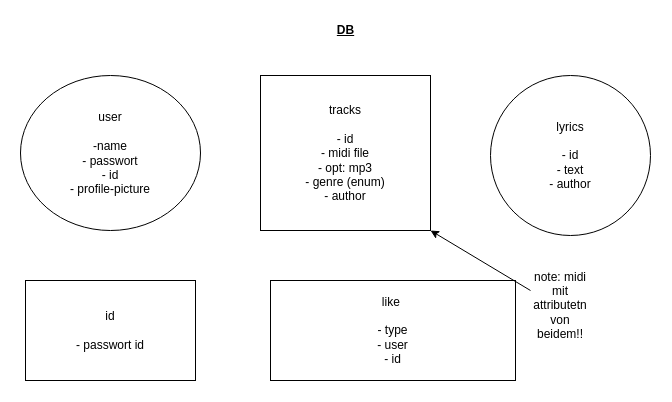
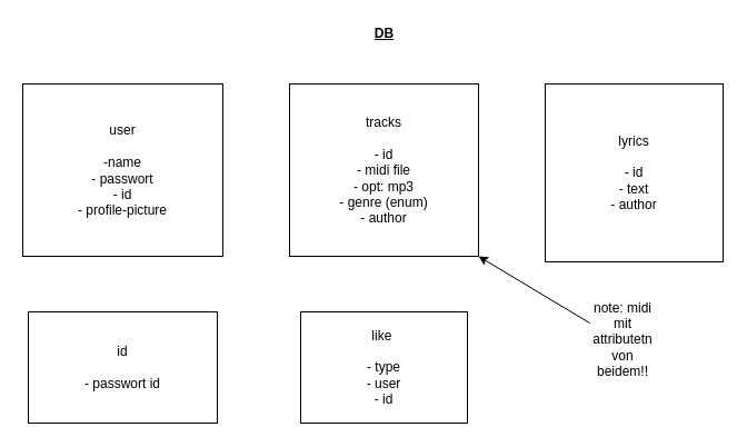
  <mxCell id="0" />
  <mxCell id="1" parent="0" />
  <mxCell id="2" value="tracks&lt;br&gt;&lt;br&gt;- id&lt;br&gt;- midi file&lt;br&gt;- opt: mp3&lt;br&gt;- genre (enum)&lt;br&gt;- author" style="rounded=0;whiteSpace=wrap;html=1;" vertex="1" parent="1"><mxGeometry x="260" y="75" width="170" height="155" as="geometry" /></mxCell>
- <mxCell id="3" value="user&lt;br&gt;&lt;br&gt;-name&lt;br&gt;- passwort&lt;br&gt;- id&lt;br&gt;- profile-picture" style="ellipse;whiteSpace=wrap;html=1;" vertex="1" parent="1"><mxGeometry x="20" y="75" width="180" height="155" as="geometry" /></mxCell>
- <mxCell id="4" value="lyrics&lt;br&gt;&lt;br&gt;- id&lt;br&gt;- text&lt;br&gt;- author" style="ellipse;whiteSpace=wrap;html=1;" vertex="1" parent="1"><mxGeometry x="490" y="75" width="160" height="160" as="geometry" /></mxCell>
+ <mxCell id="3" value="user&lt;br&gt;&lt;br&gt;-name&lt;br&gt;- passwort&lt;br&gt;- id&lt;br&gt;- profile-picture" style="rounded=0;whiteSpace=wrap;html=1;" vertex="1" parent="1"><mxGeometry x="20" y="75" width="180" height="155" as="geometry" /></mxCell>
+ <mxCell id="4" value="lyrics&lt;br&gt;&lt;br&gt;- id&lt;br&gt;- text&lt;br&gt;- author" style="rounded=0;whiteSpace=wrap;html=1;" vertex="1" parent="1"><mxGeometry x="490" y="75" width="160" height="160" as="geometry" /></mxCell>
  <mxCell id="5" value="id&lt;br&gt;&lt;br&gt;- passwort id" style="rounded=0;whiteSpace=wrap;html=1;" vertex="1" parent="1"><mxGeometry x="25" y="280" width="170" height="100" as="geometry" /></mxCell>
- <mxCell id="6" value="like&amp;nbsp;&lt;br&gt;&lt;br&gt;- type&lt;br&gt;- user&lt;br&gt;- id" style="rounded=0;whiteSpace=wrap;html=1;" vertex="1" parent="1"><mxGeometry x="270" y="280" width="245" height="100" as="geometry" /></mxCell>
+ <mxCell id="6" value="like&amp;nbsp;&lt;br&gt;&lt;br&gt;- type&lt;br&gt;- user&lt;br&gt;- id" style="rounded=0;whiteSpace=wrap;html=1;" vertex="1" parent="1"><mxGeometry x="270" y="280" width="150" height="100" as="geometry" /></mxCell>
  <mxCell id="7" value="&lt;b&gt;&lt;u&gt;DB&lt;/u&gt;&lt;/b&gt;" style="text;html=1;align=center;verticalAlign=middle;resizable=0;points=[];autosize=1;strokeColor=none;fillColor=none;" vertex="1" parent="1"><mxGeometry x="330" y="20" width="30" height="20" as="geometry" /></mxCell>
  <mxCell id="8" value="note: midi mit attributetn von beidem!!" style="text;html=1;strokeColor=none;fillColor=none;align=center;verticalAlign=middle;whiteSpace=wrap;rounded=0;" vertex="1" parent="1"><mxGeometry x="530" y="290" width="60" height="30" as="geometry" /></mxCell>
  <mxCell id="9" value="" style="endArrow=classic;html=1;rounded=0;exitX=0;exitY=0;exitDx=0;exitDy=0;entryX=1;entryY=1;entryDx=0;entryDy=0;" edge="1" parent="1" source="8" target="2"><mxGeometry width="50" height="50" relative="1" as="geometry"><mxPoint x="510" y="270" as="sourcePoint" /><mxPoint x="430" y="210" as="targetPoint" /></mxGeometry></mxCell>
